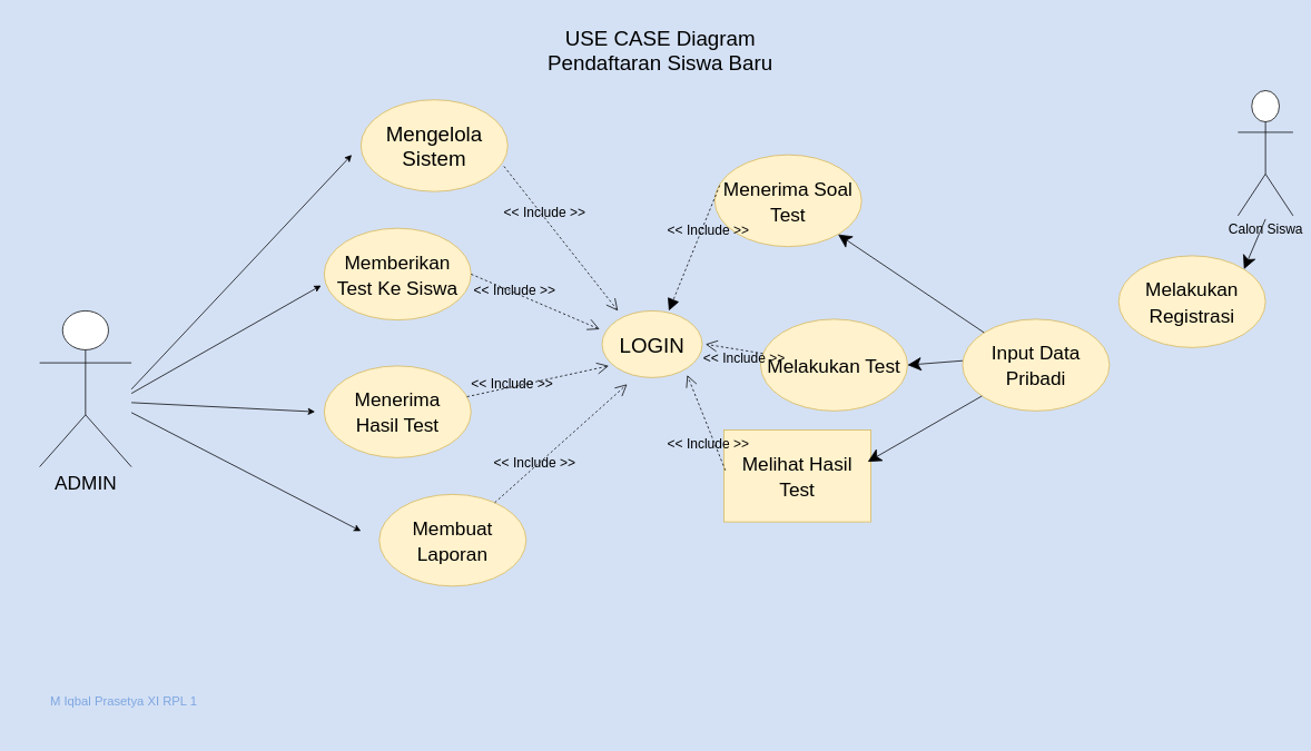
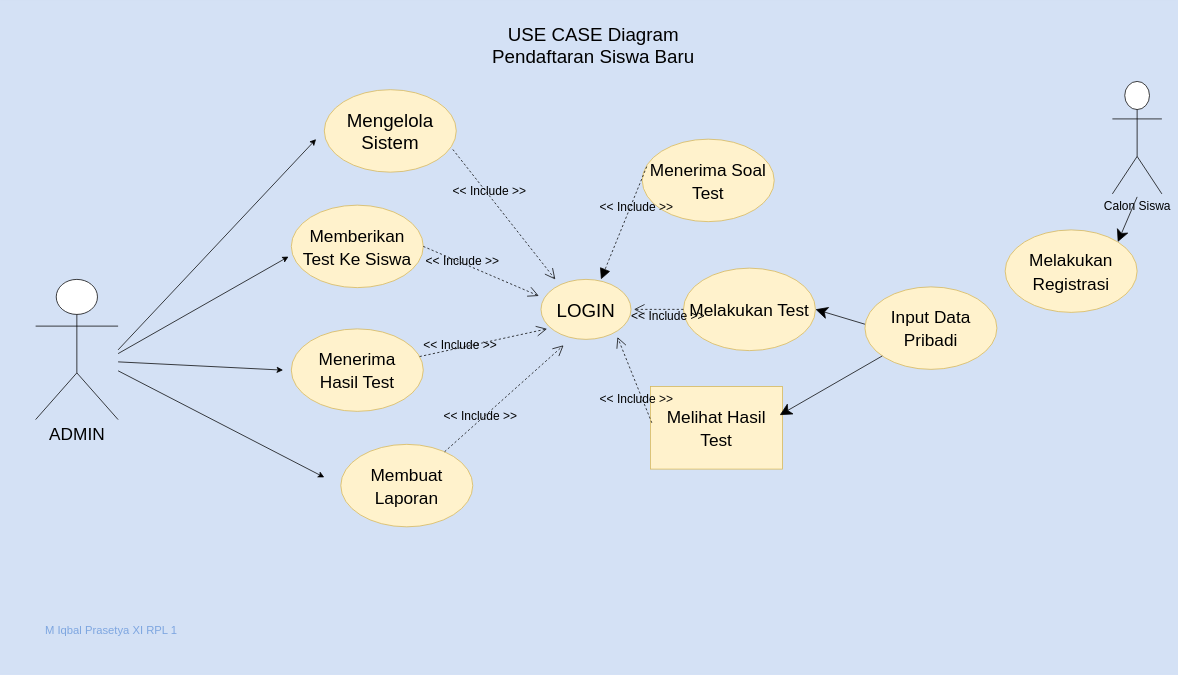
  <mxCell id="0" />
  <mxCell id="1" parent="0" />
  <mxCell id="2" value="LOGIN" style="ellipse;whiteSpace=wrap;html=1;fontFamily=Helvetica;fontSize=25;fillColor=#fff2cc;strokeColor=#d6b656;" vertex="1" parent="1"><mxGeometry x="721" y="372" width="120" height="80" as="geometry" /></mxCell>
  <mxCell id="3" value="Mengelola Sistem" style="ellipse;whiteSpace=wrap;html=1;fontFamily=Helvetica;fontSize=25;fillColor=#fff2cc;strokeColor=#d6b656;" vertex="1" parent="1"><mxGeometry x="432" y="119" width="176" height="110" as="geometry" /></mxCell>
  <mxCell id="4" value="&lt;font style=&quot;font-size: 23px&quot;&gt;Memberikan Test Ke Siswa&lt;/font&gt;" style="ellipse;whiteSpace=wrap;html=1;fontFamily=Helvetica;fontSize=25;fillColor=#fff2cc;strokeColor=#d6b656;" vertex="1" parent="1"><mxGeometry x="388" y="273" width="176" height="110" as="geometry" /></mxCell>
  <mxCell id="5" value="&lt;font style=&quot;font-size: 23px&quot;&gt;Menerima &lt;br&gt;Hasil Test&lt;/font&gt;" style="ellipse;whiteSpace=wrap;html=1;fontFamily=Helvetica;fontSize=25;fillColor=#fff2cc;strokeColor=#d6b656;" vertex="1" parent="1"><mxGeometry x="388" y="438" width="176" height="110" as="geometry" /></mxCell>
  <mxCell id="6" value="&lt;span style=&quot;font-size: 23px&quot;&gt;Membuat Laporan&lt;/span&gt;" style="ellipse;whiteSpace=wrap;html=1;fontFamily=Helvetica;fontSize=25;fillColor=#fff2cc;strokeColor=#d6b656;" vertex="1" parent="1"><mxGeometry x="454" y="592" width="176" height="110" as="geometry" /></mxCell>
  <mxCell id="7" value="&lt;span style=&quot;font-size: 23px&quot;&gt;Melakukan Registrasi&lt;/span&gt;" style="ellipse;whiteSpace=wrap;html=1;fontFamily=Helvetica;fontSize=25;fillColor=#fff2cc;strokeColor=#d6b656;" vertex="1" parent="1"><mxGeometry x="1340" y="306" width="176" height="110" as="geometry" /></mxCell>
  <mxCell id="8" value="&lt;span style=&quot;font-size: 23px&quot;&gt;Input Data Pribadi&lt;/span&gt;" style="ellipse;whiteSpace=wrap;html=1;fontFamily=Helvetica;fontSize=25;fillColor=#fff2cc;strokeColor=#d6b656;" vertex="1" parent="1"><mxGeometry x="1153" y="382" width="176" height="110" as="geometry" /></mxCell>
- <mxCell id="9" value="&lt;span style=&quot;font-size: 23px&quot;&gt;Melakukan Test&lt;/span&gt;" style="ellipse;whiteSpace=wrap;html=1;fontFamily=Helvetica;fontSize=25;fillColor=#fff2cc;strokeColor=#d6b656;" vertex="1" parent="1"><mxGeometry x="911" y="382" width="176" height="110" as="geometry" /></mxCell>
+ <mxCell id="9" value="&lt;span style=&quot;font-size: 23px&quot;&gt;Melakukan Test&lt;/span&gt;" style="ellipse;whiteSpace=wrap;html=1;fontFamily=Helvetica;fontSize=25;fillColor=#fff2cc;strokeColor=#d6b656;" vertex="1" parent="1"><mxGeometry x="911" y="357" width="176" height="110" as="geometry" /></mxCell>
  <mxCell id="10" value="&lt;span style=&quot;font-size: 23px&quot;&gt;Menerima Soal Test&lt;/span&gt;" style="ellipse;whiteSpace=wrap;html=1;fontFamily=Helvetica;fontSize=25;fillColor=#fff2cc;strokeColor=#d6b656;" vertex="1" parent="1"><mxGeometry x="856" y="185" width="176" height="110" as="geometry" /></mxCell>
  <mxCell id="11" value="&lt;span style=&quot;font-size: 23px&quot;&gt;Melihat Hasil Test&lt;/span&gt;" style="whiteSpace=wrap;html=1;fontFamily=Helvetica;fontSize=25;fillColor=#fff2cc;strokeColor=#d6b656;rounded=0;" vertex="1" parent="1"><mxGeometry x="867" y="515" width="176" height="110" as="geometry" /></mxCell>
  <mxCell id="12" value="ADMIN" style="shape=umlActor;verticalLabelPosition=bottom;verticalAlign=top;html=1;outlineConnect=0;fontFamily=Helvetica;fontSize=23;" vertex="1" parent="1"><mxGeometry x="47" y="372" width="110" height="187" as="geometry" /></mxCell>
  <mxCell id="13" value="" style="endArrow=classic;html=1;rounded=0;fontFamily=Helvetica;fontSize=23;" edge="1" parent="1"><mxGeometry width="50" height="50" relative="1" as="geometry"><mxPoint x="157" y="466" as="sourcePoint" /><mxPoint x="421" y="185" as="targetPoint" /></mxGeometry></mxCell>
  <mxCell id="14" value="" style="endArrow=classic;html=1;rounded=0;fontFamily=Helvetica;fontSize=23;entryX=-0.021;entryY=0.624;entryDx=0;entryDy=0;entryPerimeter=0;" edge="1" parent="1" target="4"><mxGeometry width="50" height="50" relative="1" as="geometry"><mxPoint x="157" y="471" as="sourcePoint" /><mxPoint x="207" y="482" as="targetPoint" /></mxGeometry></mxCell>
  <mxCell id="15" value="" style="endArrow=classic;html=1;rounded=0;fontFamily=Helvetica;fontSize=23;" edge="1" parent="1"><mxGeometry width="50" height="50" relative="1" as="geometry"><mxPoint x="157" y="482" as="sourcePoint" /><mxPoint x="377" y="493" as="targetPoint" /></mxGeometry></mxCell>
  <mxCell id="16" value="" style="endArrow=classic;html=1;rounded=0;fontFamily=Helvetica;fontSize=23;" edge="1" parent="1" source="12"><mxGeometry width="50" height="50" relative="1" as="geometry"><mxPoint x="157" y="471" as="sourcePoint" /><mxPoint x="432" y="636" as="targetPoint" /></mxGeometry></mxCell>
  <mxCell id="17" value="&lt;font style=&quot;font-size: 16px&quot;&gt;&amp;lt;&amp;lt; Include &amp;gt;&amp;gt;&lt;/font&gt;" style="endArrow=open;endSize=12;dashed=1;html=1;rounded=0;fontFamily=Helvetica;fontSize=23;strokeColor=default;labelBackgroundColor=none;exitX=0.974;exitY=0.725;exitDx=0;exitDy=0;exitPerimeter=0;" edge="1" parent="1" source="3"><mxGeometry x="-0.355" y="6" width="160" relative="1" as="geometry"><mxPoint x="564" y="361" as="sourcePoint" /><mxPoint x="740" y="372" as="targetPoint" /><mxPoint y="1" as="offset" /></mxGeometry></mxCell>
  <mxCell id="18" value="&lt;font style=&quot;font-size: 16px&quot;&gt;&amp;lt;&amp;lt; Include &amp;gt;&amp;gt;&lt;/font&gt;" style="endArrow=open;endSize=12;dashed=1;html=1;rounded=0;fontFamily=Helvetica;fontSize=23;strokeColor=default;labelBackgroundColor=none;" edge="1" parent="1"><mxGeometry x="-0.355" y="6" width="160" relative="1" as="geometry"><mxPoint x="564" y="328" as="sourcePoint" /><mxPoint x="718" y="394" as="targetPoint" /><mxPoint y="1" as="offset" /></mxGeometry></mxCell>
  <mxCell id="19" value="&lt;font style=&quot;font-size: 16px&quot;&gt;&amp;lt;&amp;lt; Include &amp;gt;&amp;gt;&lt;/font&gt;" style="endArrow=open;endSize=12;dashed=1;html=1;rounded=0;fontFamily=Helvetica;fontSize=23;strokeColor=default;labelBackgroundColor=none;" edge="1" parent="1" source="5"><mxGeometry x="-0.355" y="6" width="160" relative="1" as="geometry"><mxPoint x="586" y="482" as="sourcePoint" /><mxPoint x="729" y="438" as="targetPoint" /><mxPoint y="1" as="offset" /></mxGeometry></mxCell>
  <mxCell id="20" value="&lt;font style=&quot;font-size: 16px&quot;&gt;&amp;lt;&amp;lt; Include &amp;gt;&amp;gt;&lt;/font&gt;" style="endArrow=open;endSize=12;dashed=1;html=1;rounded=0;fontFamily=Helvetica;fontSize=23;strokeColor=default;labelBackgroundColor=none;" edge="1" parent="1" source="6"><mxGeometry x="-0.355" y="6" width="160" relative="1" as="geometry"><mxPoint x="630" y="515" as="sourcePoint" /><mxPoint x="751" y="460" as="targetPoint" /><mxPoint y="1" as="offset" /></mxGeometry></mxCell>
  <mxCell id="21" value="Calon Siswa" style="shape=umlActor;verticalLabelPosition=bottom;verticalAlign=top;html=1;fontFamily=Helvetica;fontSize=16;" vertex="1" parent="1"><mxGeometry x="1483" y="108" width="66" height="150" as="geometry" /></mxCell>
  <mxCell id="22" value="" style="endArrow=classic;html=1;rounded=0;labelBackgroundColor=none;fontFamily=Helvetica;fontSize=16;startSize=14;endSize=14;strokeColor=default;entryX=1;entryY=0;entryDx=0;entryDy=0;" edge="1" parent="1" target="7"><mxGeometry width="50" height="50" relative="1" as="geometry"><mxPoint x="1516" y="262" as="sourcePoint" /><mxPoint x="1483" y="422" as="targetPoint" /><Array as="points"><mxPoint x="1516" y="262" /></Array></mxGeometry></mxCell>
  <mxCell id="23" value="&lt;font style=&quot;font-size: 16px&quot;&gt;&amp;lt;&amp;lt; Include &amp;gt;&amp;gt;&lt;/font&gt;" style="endArrow=open;endSize=12;dashed=1;html=1;rounded=0;fontFamily=Helvetica;fontSize=23;strokeColor=default;labelBackgroundColor=none;" edge="1" parent="1" source="9"><mxGeometry x="-0.355" y="6" width="160" relative="1" as="geometry"><mxPoint x="636" y="295" as="sourcePoint" /><mxPoint x="845" y="412" as="targetPoint" /><mxPoint y="1" as="offset" /></mxGeometry></mxCell>
  <mxCell id="24" value="&lt;font style=&quot;font-size: 16px&quot;&gt;&amp;lt;&amp;lt; Include &amp;gt;&amp;gt;&lt;/font&gt;" style="endArrow=open;endSize=12;dashed=1;html=1;rounded=0;fontFamily=Helvetica;fontSize=23;strokeColor=default;labelBackgroundColor=none;exitX=0.01;exitY=0.439;exitDx=0;exitDy=0;exitPerimeter=0;" edge="1" parent="1" source="11"><mxGeometry x="-0.355" y="6" width="160" relative="1" as="geometry"><mxPoint x="891.589" y="295.181" as="sourcePoint" /><mxPoint x="823" y="449" as="targetPoint" /><mxPoint y="1" as="offset" /></mxGeometry></mxCell>
  <mxCell id="25" value="&lt;font style=&quot;font-size: 16px&quot;&gt;&amp;lt;&amp;lt; Include &amp;gt;&amp;gt;&lt;/font&gt;" style="endArrow=block;endSize=12;dashed=1;html=1;rounded=0;fontFamily=Helvetica;fontSize=23;strokeColor=default;labelBackgroundColor=none;exitX=0.034;exitY=0.333;exitDx=0;exitDy=0;exitPerimeter=0;entryX=0.667;entryY=0;entryDx=0;entryDy=0;entryPerimeter=0;" edge="1" parent="1" source="10" target="2"><mxGeometry x="-0.355" y="6" width="160" relative="1" as="geometry"><mxPoint x="891.589" y="382.001" as="sourcePoint" /><mxPoint x="801" y="458.82" as="targetPoint" /><mxPoint y="1" as="offset" /></mxGeometry></mxCell>
  <mxCell id="26" value="" style="endArrow=classic;html=1;rounded=0;labelBackgroundColor=none;fontFamily=Helvetica;fontSize=16;startSize=14;endSize=14;strokeColor=default;entryX=1;entryY=0.5;entryDx=0;entryDy=0;" edge="1" parent="1" target="9"><mxGeometry width="50" height="50" relative="1" as="geometry"><mxPoint x="1153" y="431.79" as="sourcePoint" /><mxPoint x="1127.394" y="492.005" as="targetPoint" /><Array as="points"><mxPoint x="1153" y="431.79" /></Array></mxGeometry></mxCell>
  <mxCell id="27" value="" style="endArrow=classic;html=1;rounded=0;labelBackgroundColor=none;fontFamily=Helvetica;fontSize=16;startSize=14;endSize=14;strokeColor=default;entryX=0.979;entryY=0.345;entryDx=0;entryDy=0;entryPerimeter=0;" edge="1" parent="1" source="8" target="11"><mxGeometry width="50" height="50" relative="1" as="geometry"><mxPoint x="1164" y="442.79" as="sourcePoint" /><mxPoint x="1098" y="423" as="targetPoint" /><Array as="points" /></mxGeometry></mxCell>
- <mxCell id="28" value="" style="endArrow=classic;html=1;rounded=0;labelBackgroundColor=none;fontFamily=Helvetica;fontSize=16;startSize=14;endSize=14;strokeColor=default;exitX=0;exitY=0;exitDx=0;exitDy=0;" edge="1" parent="1" source="8" target="10"><mxGeometry width="50" height="50" relative="1" as="geometry"><mxPoint x="1175" y="391.79" as="sourcePoint" /><mxPoint x="1109" y="372" as="targetPoint" /><Array as="points" /></mxGeometry></mxCell>
  <mxCell id="29" value="&lt;font style=&quot;font-size: 25px&quot;&gt;USE CASE Diagram Pendaftaran Siswa Baru&lt;/font&gt;" style="text;html=1;strokeColor=none;fillColor=none;align=center;verticalAlign=middle;whiteSpace=wrap;rounded=0;fontFamily=Helvetica;fontSize=16;" vertex="1" parent="1"><mxGeometry x="605" y="20" width="372" height="77" as="geometry" /></mxCell>
  <mxCell id="30" value="&lt;span style=&quot;font-size: 15px&quot;&gt;M Iqbal Prasetya XI RPL 1&lt;/span&gt;" style="text;html=1;strokeColor=none;fillColor=none;align=center;verticalAlign=middle;whiteSpace=wrap;rounded=0;fontFamily=Helvetica;fontSize=16;fontColor=#7EA6E0;" vertex="1" parent="1"><mxGeometry x="20" y="801" width="256" height="77" as="geometry" /></mxCell>
